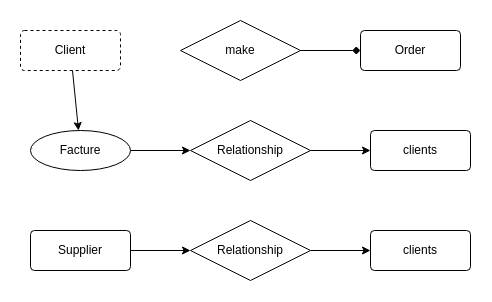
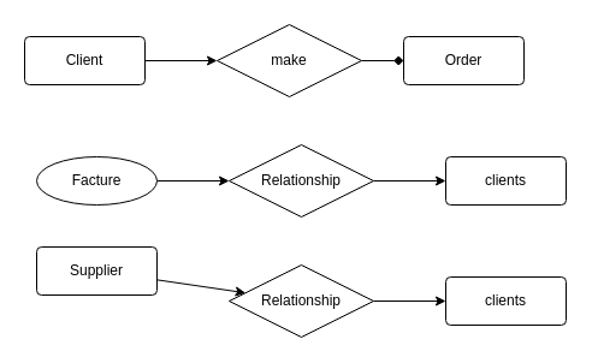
  <mxCell id="0" />
  <mxCell id="1" parent="0" />
- <mxCell id="2" value="" style="edgeStyle=none;html=1;" parent="1" source="3" target="8" edge="1"><mxGeometry relative="1" as="geometry" /></mxCell>
- <mxCell id="3" value="Client" style="rounded=1;arcSize=10;whiteSpace=wrap;html=1;align=center;dashed=1;" parent="1" vertex="1"><mxGeometry x="20" y="30" width="100" height="40" as="geometry" /></mxCell>
- <mxCell id="4" value="Order" style="rounded=1;arcSize=10;whiteSpace=wrap;html=1;align=center;" parent="1" vertex="1"><mxGeometry x="360" y="30" width="100" height="40" as="geometry" /></mxCell>
+ <mxCell id="2" value="" style="edgeStyle=none;html=1;" parent="1" source="3" target="6" edge="1"><mxGeometry relative="1" as="geometry" /></mxCell>
+ <mxCell id="3" value="Client" style="rounded=1;arcSize=10;whiteSpace=wrap;html=1;align=center;" parent="1" vertex="1"><mxGeometry x="20" y="30" width="100" height="40" as="geometry" /></mxCell>
+ <mxCell id="4" value="Order" style="rounded=1;arcSize=10;whiteSpace=wrap;html=1;align=center;" parent="1" vertex="1"><mxGeometry x="335" y="30" width="100" height="40" as="geometry" /></mxCell>
  <mxCell id="5" value="" style="edgeStyle=none;html=1;endArrow=diamond;" parent="1" source="6" target="4" edge="1"><mxGeometry relative="1" as="geometry" /></mxCell>
  <mxCell id="6" value="make" style="shape=rhombus;perimeter=rhombusPerimeter;whiteSpace=wrap;html=1;align=center;" parent="1" vertex="1"><mxGeometry x="180" y="20" width="120" height="60" as="geometry" /></mxCell>
  <mxCell id="7" value="" style="edgeStyle=none;html=1;" parent="1" source="8" target="11" edge="1"><mxGeometry relative="1" as="geometry" /></mxCell>
  <mxCell id="8" value="Facture" style="ellipse;arcSize=10;whiteSpace=wrap;html=1;align=center;" parent="1" vertex="1"><mxGeometry x="30" y="130" width="100" height="40" as="geometry" /></mxCell>
  <mxCell id="9" value="clients" style="rounded=1;arcSize=10;whiteSpace=wrap;html=1;align=center;" parent="1" vertex="1"><mxGeometry x="370" y="130" width="100" height="40" as="geometry" /></mxCell>
  <mxCell id="10" value="" style="edgeStyle=none;html=1;" parent="1" source="11" target="9" edge="1"><mxGeometry relative="1" as="geometry" /></mxCell>
  <mxCell id="11" value="Relationship" style="shape=rhombus;perimeter=rhombusPerimeter;whiteSpace=wrap;html=1;align=center;" parent="1" vertex="1"><mxGeometry x="190" y="120" width="120" height="60" as="geometry" /></mxCell>
  <mxCell id="12" value="" style="edgeStyle=none;html=1;" parent="1" source="13" target="16" edge="1"><mxGeometry relative="1" as="geometry" /></mxCell>
- <mxCell id="13" value="Supplier" style="rounded=1;arcSize=10;whiteSpace=wrap;html=1;align=center;" parent="1" vertex="1"><mxGeometry x="30" y="230" width="100" height="40" as="geometry" /></mxCell>
+ <mxCell id="13" value="Supplier" style="rounded=1;arcSize=10;whiteSpace=wrap;html=1;align=center;" parent="1" vertex="1"><mxGeometry x="30" y="205" width="100" height="40" as="geometry" /></mxCell>
  <mxCell id="14" value="clients" style="rounded=1;arcSize=10;whiteSpace=wrap;html=1;align=center;" parent="1" vertex="1"><mxGeometry x="370" y="230" width="100" height="40" as="geometry" /></mxCell>
  <mxCell id="15" value="" style="edgeStyle=none;html=1;" parent="1" source="16" target="14" edge="1"><mxGeometry relative="1" as="geometry" /></mxCell>
  <mxCell id="16" value="Relationship" style="shape=rhombus;perimeter=rhombusPerimeter;whiteSpace=wrap;html=1;align=center;" parent="1" vertex="1"><mxGeometry x="190" y="220" width="120" height="60" as="geometry" /></mxCell>
